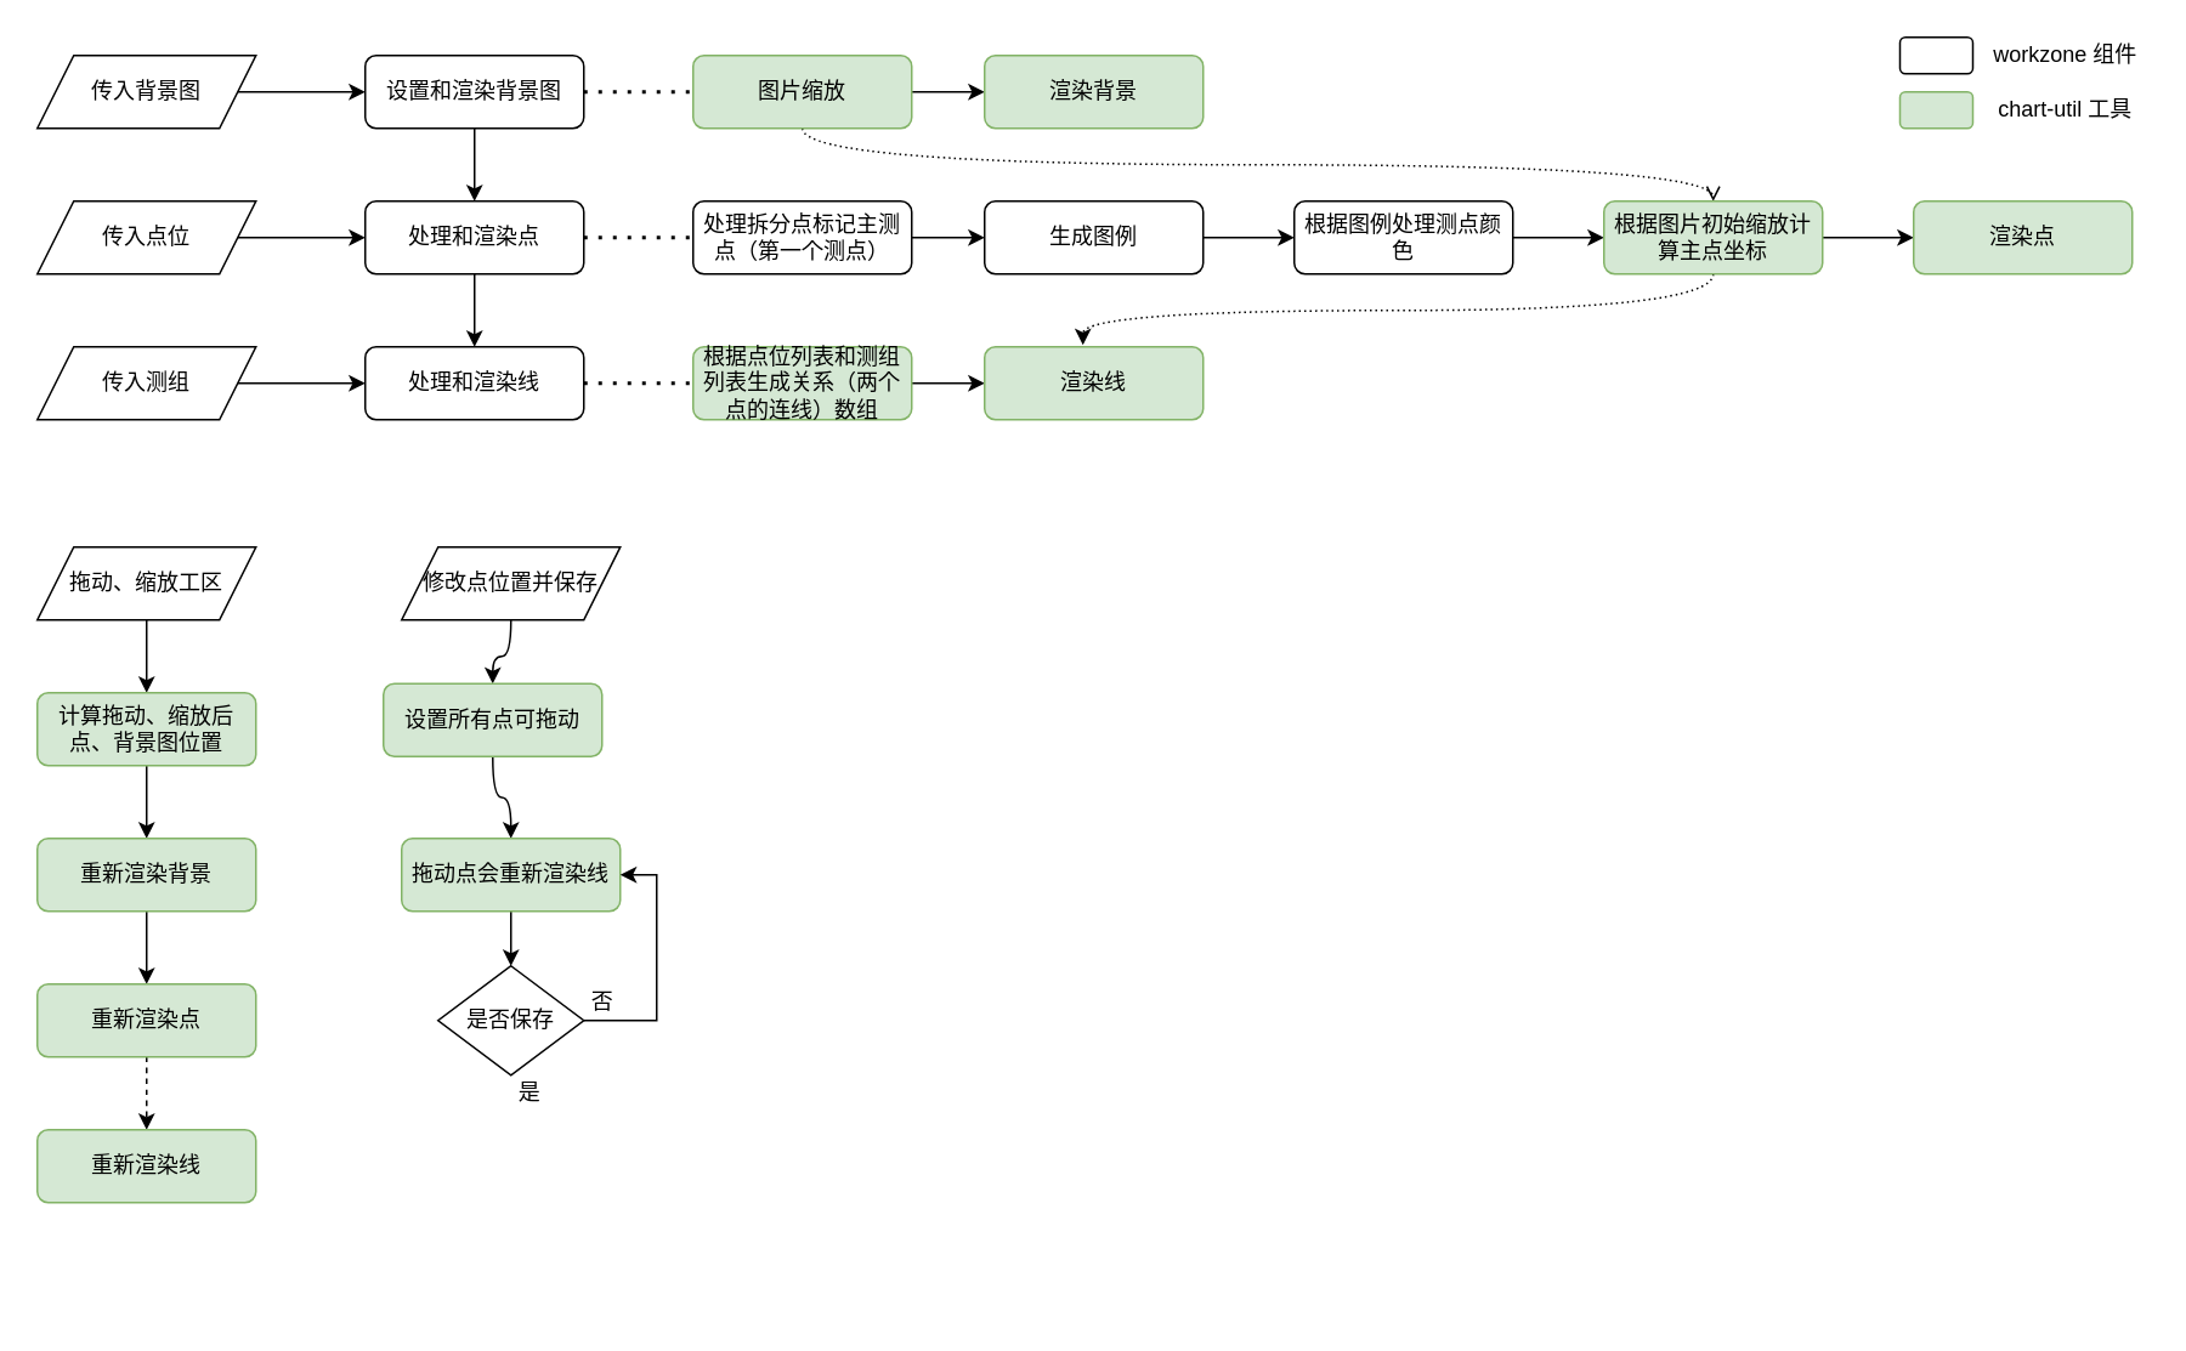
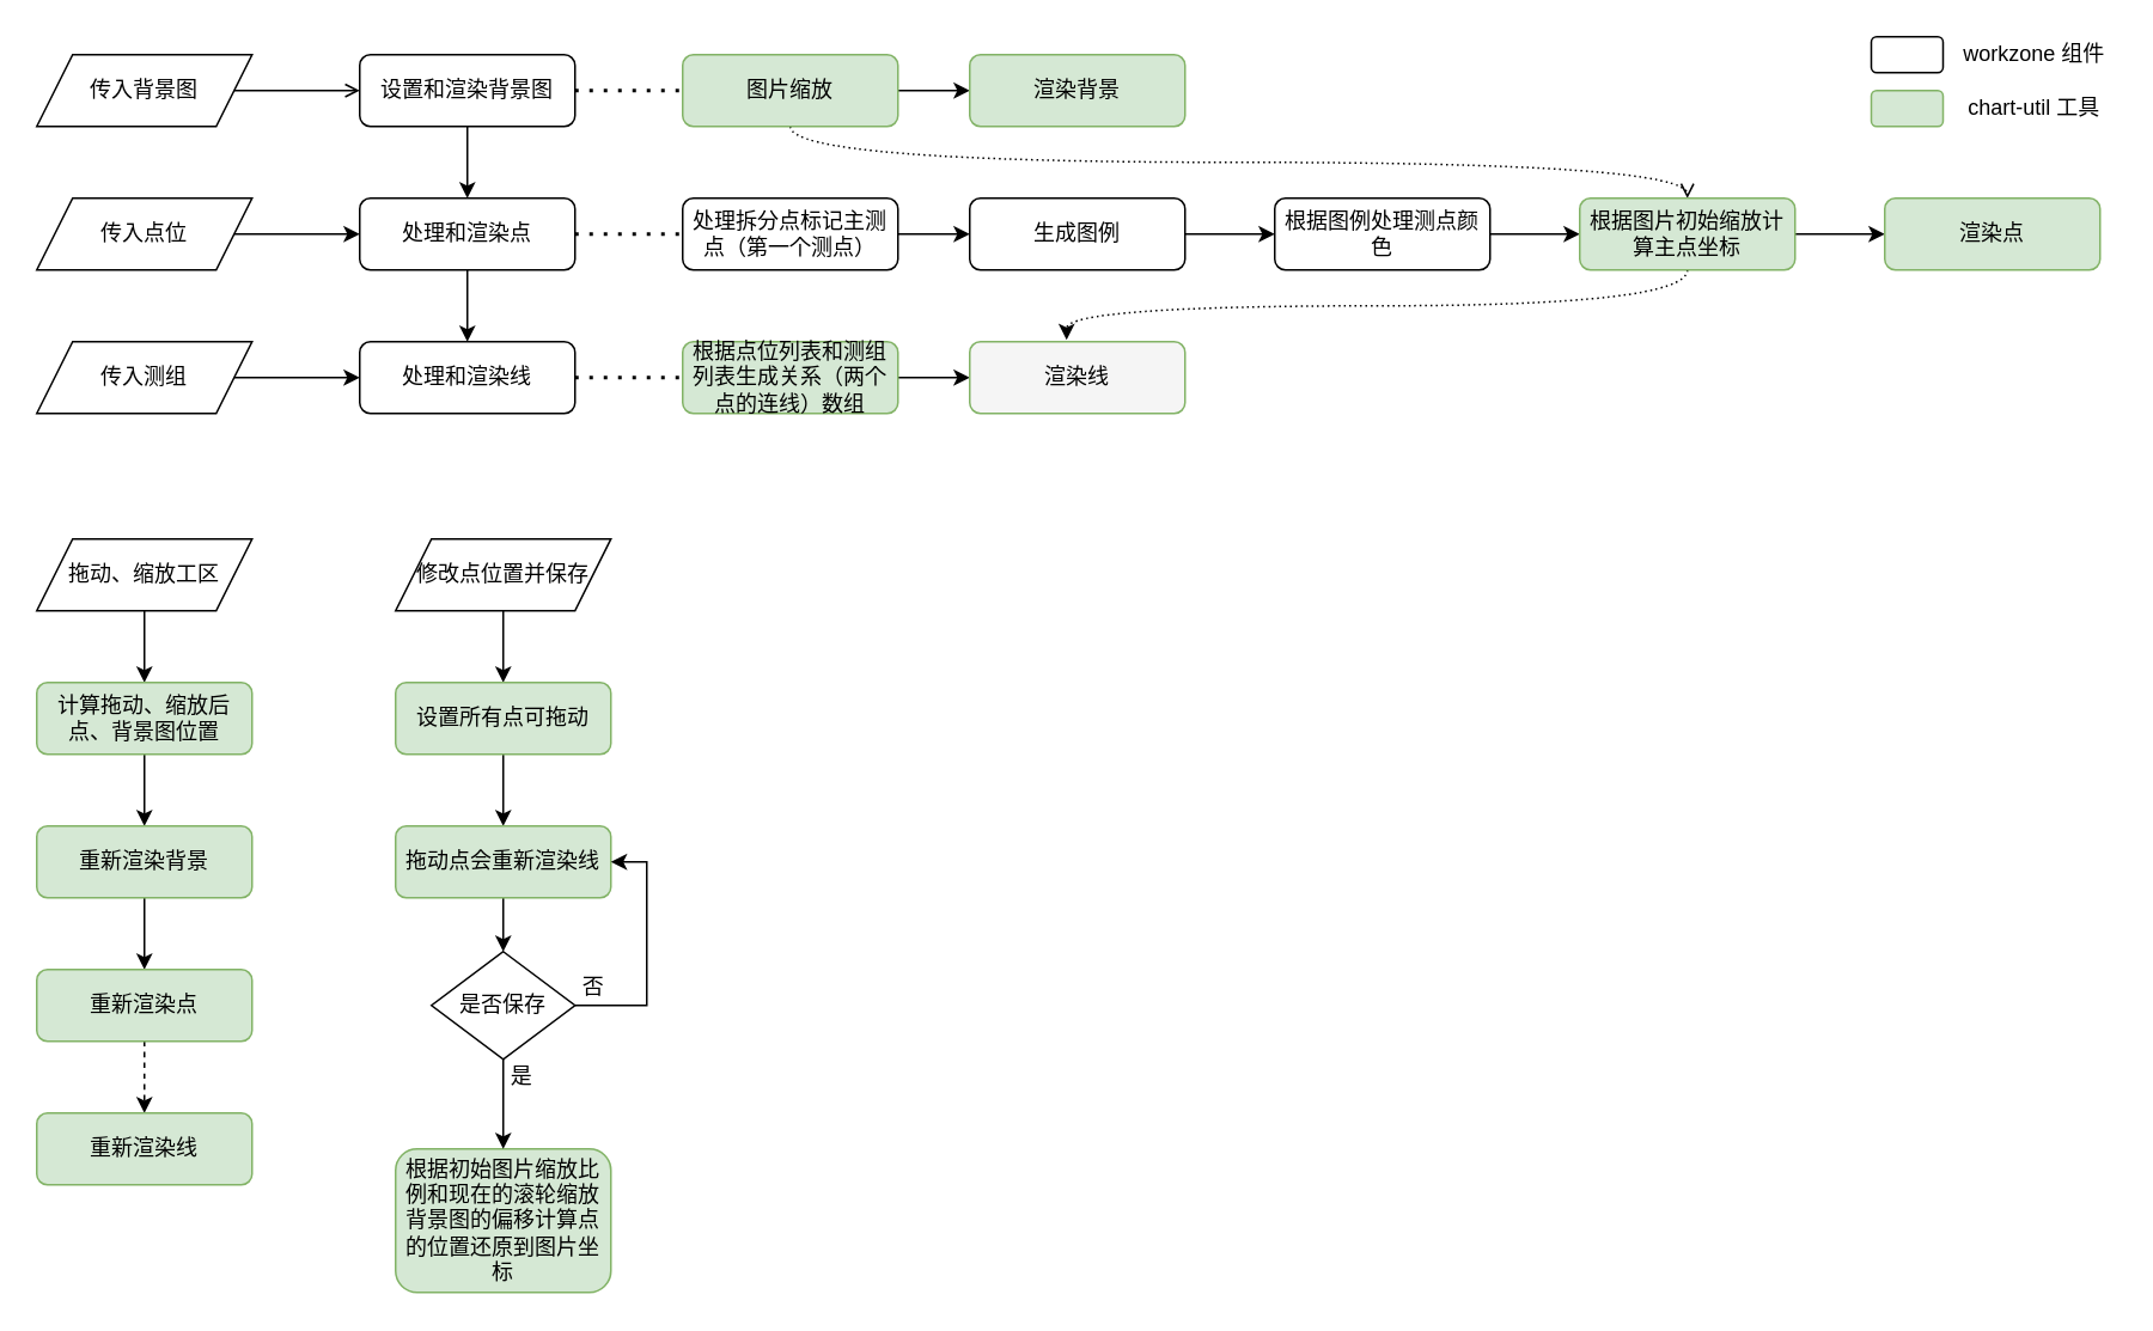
  <mxCell id="0" />
  <mxCell id="1" parent="0" />
  <mxCell id="2" style="edgeStyle=orthogonalEdgeStyle;rounded=0;orthogonalLoop=1;jettySize=auto;html=1;entryX=0.5;entryY=0;entryDx=0;entryDy=0;" edge="1" parent="1" source="3" target="5"><mxGeometry relative="1" as="geometry" /></mxCell>
  <mxCell id="3" value="设置和渲染背景图" style="rounded=1;whiteSpace=wrap;html=1;fontSize=12;glass=0;strokeWidth=1;shadow=0;" parent="1" vertex="1"><mxGeometry x="200" y="30" width="120" height="40" as="geometry" /></mxCell>
  <mxCell id="4" style="edgeStyle=orthogonalEdgeStyle;rounded=0;orthogonalLoop=1;jettySize=auto;html=1;" edge="1" parent="1" source="5" target="6"><mxGeometry relative="1" as="geometry" /></mxCell>
  <mxCell id="5" value="处理和渲染点" style="rounded=1;whiteSpace=wrap;html=1;fontSize=12;glass=0;strokeWidth=1;shadow=0;" vertex="1" parent="1"><mxGeometry x="200" y="110" width="120" height="40" as="geometry" /></mxCell>
  <mxCell id="6" value="处理和渲染线" style="rounded=1;whiteSpace=wrap;html=1;fontSize=12;glass=0;strokeWidth=1;shadow=0;" vertex="1" parent="1"><mxGeometry x="200" y="190" width="120" height="40" as="geometry" /></mxCell>
- <mxCell id="7" style="edgeStyle=orthogonalEdgeStyle;rounded=0;orthogonalLoop=1;jettySize=auto;html=1;entryX=0;entryY=0.5;entryDx=0;entryDy=0;" edge="1" parent="1" source="8" target="3"><mxGeometry relative="1" as="geometry" /></mxCell>
+ <mxCell id="7" style="edgeStyle=orthogonalEdgeStyle;rounded=0;orthogonalLoop=1;jettySize=auto;html=1;entryX=0;entryY=0.5;entryDx=0;entryDy=0;endArrow=open;" edge="1" parent="1" source="8" target="3"><mxGeometry relative="1" as="geometry" /></mxCell>
  <mxCell id="8" value="传入背景图" style="shape=parallelogram;perimeter=parallelogramPerimeter;whiteSpace=wrap;html=1;fixedSize=1;" vertex="1" parent="1"><mxGeometry x="20" y="30" width="120" height="40" as="geometry" /></mxCell>
  <mxCell id="9" style="edgeStyle=orthogonalEdgeStyle;rounded=0;orthogonalLoop=1;jettySize=auto;html=1;entryX=0;entryY=0.5;entryDx=0;entryDy=0;" edge="1" parent="1" source="10" target="5"><mxGeometry relative="1" as="geometry" /></mxCell>
  <mxCell id="10" value="传入点位" style="shape=parallelogram;perimeter=parallelogramPerimeter;whiteSpace=wrap;html=1;fixedSize=1;" vertex="1" parent="1"><mxGeometry x="20" y="110" width="120" height="40" as="geometry" /></mxCell>
  <mxCell id="11" style="edgeStyle=orthogonalEdgeStyle;rounded=0;orthogonalLoop=1;jettySize=auto;html=1;entryX=0;entryY=0.5;entryDx=0;entryDy=0;" edge="1" parent="1" source="12" target="6"><mxGeometry relative="1" as="geometry" /></mxCell>
  <mxCell id="12" value="传入测组" style="shape=parallelogram;perimeter=parallelogramPerimeter;whiteSpace=wrap;html=1;fixedSize=1;" vertex="1" parent="1"><mxGeometry x="20" y="190" width="120" height="40" as="geometry" /></mxCell>
  <mxCell id="13" style="edgeStyle=orthogonalEdgeStyle;rounded=0;orthogonalLoop=1;jettySize=auto;html=1;entryX=0.5;entryY=0;entryDx=0;entryDy=0;curved=1;dashed=1;dashPattern=1 2;exitX=0.5;exitY=1;exitDx=0;exitDy=0;endArrow=open;" edge="1" parent="1" source="15" target="26"><mxGeometry relative="1" as="geometry" /></mxCell>
  <mxCell id="14" style="edgeStyle=orthogonalEdgeStyle;curved=1;rounded=0;orthogonalLoop=1;jettySize=auto;html=1;entryX=0;entryY=0.5;entryDx=0;entryDy=0;" edge="1" parent="1" source="15" target="32"><mxGeometry relative="1" as="geometry" /></mxCell>
  <mxCell id="15" value="图片缩放" style="rounded=1;whiteSpace=wrap;html=1;fontSize=12;glass=0;strokeWidth=1;shadow=0;fillColor=#d5e8d4;strokeColor=#82b366;" vertex="1" parent="1"><mxGeometry x="380" y="30" width="120" height="40" as="geometry" /></mxCell>
  <mxCell id="16" value="" style="endArrow=none;dashed=1;html=1;dashPattern=1 3;strokeWidth=2;exitX=1;exitY=0.5;exitDx=0;exitDy=0;" edge="1" parent="1" source="3" target="15"><mxGeometry width="50" height="50" relative="1" as="geometry"><mxPoint x="570" y="340" as="sourcePoint" /><mxPoint x="500" y="50" as="targetPoint" /></mxGeometry></mxCell>
  <mxCell id="17" style="edgeStyle=orthogonalEdgeStyle;rounded=0;orthogonalLoop=1;jettySize=auto;html=1;" edge="1" parent="1" source="18" target="21"><mxGeometry relative="1" as="geometry" /></mxCell>
  <mxCell id="18" value="处理拆分点标记主测点（第一个测点）" style="rounded=1;whiteSpace=wrap;html=1;fontSize=12;glass=0;strokeWidth=1;shadow=0;" vertex="1" parent="1"><mxGeometry x="380" y="110" width="120" height="40" as="geometry" /></mxCell>
  <mxCell id="19" value="" style="endArrow=none;dashed=1;html=1;dashPattern=1 3;strokeWidth=2;exitX=1;exitY=0.5;exitDx=0;exitDy=0;entryX=0;entryY=0.5;entryDx=0;entryDy=0;" edge="1" parent="1" source="5" target="18"><mxGeometry width="50" height="50" relative="1" as="geometry"><mxPoint x="330" y="60" as="sourcePoint" /><mxPoint x="390" y="60" as="targetPoint" /></mxGeometry></mxCell>
  <mxCell id="20" style="edgeStyle=orthogonalEdgeStyle;rounded=0;orthogonalLoop=1;jettySize=auto;html=1;entryX=0;entryY=0.5;entryDx=0;entryDy=0;" edge="1" parent="1" source="21" target="23"><mxGeometry relative="1" as="geometry" /></mxCell>
  <mxCell id="21" value="生成图例" style="rounded=1;whiteSpace=wrap;html=1;fontSize=12;glass=0;strokeWidth=1;shadow=0;" vertex="1" parent="1"><mxGeometry x="540" y="110" width="120" height="40" as="geometry" /></mxCell>
  <mxCell id="22" style="edgeStyle=orthogonalEdgeStyle;rounded=0;orthogonalLoop=1;jettySize=auto;html=1;entryX=0;entryY=0.5;entryDx=0;entryDy=0;" edge="1" parent="1" source="23" target="26"><mxGeometry relative="1" as="geometry" /></mxCell>
  <mxCell id="23" value="根据图例处理测点颜色" style="rounded=1;whiteSpace=wrap;html=1;fontSize=12;glass=0;strokeWidth=1;shadow=0;" vertex="1" parent="1"><mxGeometry x="710" y="110" width="120" height="40" as="geometry" /></mxCell>
  <mxCell id="24" style="edgeStyle=orthogonalEdgeStyle;curved=1;rounded=0;orthogonalLoop=1;jettySize=auto;html=1;entryX=0;entryY=0.5;entryDx=0;entryDy=0;" edge="1" parent="1" source="26" target="30"><mxGeometry relative="1" as="geometry" /></mxCell>
  <mxCell id="25" style="edgeStyle=orthogonalEdgeStyle;rounded=0;orthogonalLoop=1;jettySize=auto;html=1;entryX=0.45;entryY=-0.025;entryDx=0;entryDy=0;entryPerimeter=0;dashed=1;dashPattern=1 2;curved=1;" edge="1" parent="1" source="26" target="31"><mxGeometry relative="1" as="geometry"><Array as="points"><mxPoint x="940" y="170" /><mxPoint x="594" y="170" /></Array></mxGeometry></mxCell>
  <mxCell id="26" value="根据图片初始缩放计算主点坐标" style="rounded=1;whiteSpace=wrap;html=1;fontSize=12;glass=0;strokeWidth=1;shadow=0;fillColor=#d5e8d4;strokeColor=#82b366;" vertex="1" parent="1"><mxGeometry x="880" y="110" width="120" height="40" as="geometry" /></mxCell>
  <mxCell id="27" style="edgeStyle=orthogonalEdgeStyle;curved=1;rounded=0;orthogonalLoop=1;jettySize=auto;html=1;" edge="1" parent="1" source="28" target="31"><mxGeometry relative="1" as="geometry" /></mxCell>
  <mxCell id="28" value="根据点位列表和测组列表生成关系（两个点的连线）数组" style="rounded=1;whiteSpace=wrap;html=1;fontSize=12;glass=0;strokeWidth=1;shadow=0;fillColor=#d5e8d4;strokeColor=#82b366;" vertex="1" parent="1"><mxGeometry x="380" y="190" width="120" height="40" as="geometry" /></mxCell>
  <mxCell id="29" value="" style="endArrow=none;dashed=1;html=1;dashPattern=1 3;strokeWidth=2;exitX=1;exitY=0.5;exitDx=0;exitDy=0;entryX=0;entryY=0.5;entryDx=0;entryDy=0;" edge="1" parent="1" source="6" target="28"><mxGeometry width="50" height="50" relative="1" as="geometry"><mxPoint x="330" y="140" as="sourcePoint" /><mxPoint x="390" y="140" as="targetPoint" /><Array as="points" /></mxGeometry></mxCell>
  <mxCell id="30" value="渲染点" style="rounded=1;whiteSpace=wrap;html=1;fontSize=12;glass=0;strokeWidth=1;shadow=0;fillColor=#d5e8d4;strokeColor=#82b366;" vertex="1" parent="1"><mxGeometry x="1050" y="110" width="120" height="40" as="geometry" /></mxCell>
- <mxCell id="31" value="渲染线" style="rounded=1;whiteSpace=wrap;html=1;fontSize=12;glass=0;strokeWidth=1;shadow=0;fillColor=#d5e8d4;strokeColor=#82b366;" vertex="1" parent="1"><mxGeometry x="540" y="190" width="120" height="40" as="geometry" /></mxCell>
+ <mxCell id="31" value="渲染线" style="rounded=1;whiteSpace=wrap;html=1;fontSize=12;glass=0;strokeWidth=1;shadow=0;fillColor=#f5f5f5;strokeColor=#82b366;" vertex="1" parent="1"><mxGeometry x="540" y="190" width="120" height="40" as="geometry" /></mxCell>
  <mxCell id="32" value="渲染背景" style="rounded=1;whiteSpace=wrap;html=1;fontSize=12;glass=0;strokeWidth=1;shadow=0;fillColor=#d5e8d4;strokeColor=#82b366;" vertex="1" parent="1"><mxGeometry x="540" y="30" width="120" height="40" as="geometry" /></mxCell>
  <mxCell id="33" value="" style="rounded=1;whiteSpace=wrap;html=1;fontSize=12;glass=0;strokeWidth=1;shadow=0;" vertex="1" parent="1"><mxGeometry x="1042.5" width="40" height="20" as="geometry" y="20" /></mxCell>
  <mxCell id="34" value="workzone 组件" style="text;html=1;align=center;verticalAlign=middle;resizable=0;points=[];autosize=1;" vertex="1" parent="1"><mxGeometry x="1087.5" width="90" height="20" as="geometry" y="20" /></mxCell>
  <mxCell id="35" value="" style="rounded=1;whiteSpace=wrap;html=1;fontSize=12;glass=0;strokeWidth=1;shadow=0;fillColor=#d5e8d4;strokeColor=#82b366;" vertex="1" parent="1"><mxGeometry x="1042.5" y="50" width="40" height="20" as="geometry" /></mxCell>
  <mxCell id="36" value="chart-util 工具" style="text;html=1;align=center;verticalAlign=middle;resizable=0;points=[];autosize=1;" vertex="1" parent="1"><mxGeometry x="1087.5" y="50" width="90" height="20" as="geometry" /></mxCell>
  <mxCell id="37" style="edgeStyle=orthogonalEdgeStyle;curved=1;rounded=0;orthogonalLoop=1;jettySize=auto;html=1;" edge="1" parent="1" source="38" target="40"><mxGeometry relative="1" as="geometry" /></mxCell>
  <mxCell id="38" value="拖动、缩放工区" style="shape=parallelogram;perimeter=parallelogramPerimeter;whiteSpace=wrap;html=1;fixedSize=1;" vertex="1" parent="1"><mxGeometry x="20" y="300" width="120" height="40" as="geometry" /></mxCell>
  <mxCell id="39" style="edgeStyle=orthogonalEdgeStyle;curved=1;rounded=0;orthogonalLoop=1;jettySize=auto;html=1;" edge="1" parent="1" source="40" target="42"><mxGeometry relative="1" as="geometry" /></mxCell>
  <mxCell id="40" value="计算拖动、缩放后点、背景图位置" style="rounded=1;whiteSpace=wrap;html=1;fontSize=12;glass=0;strokeWidth=1;shadow=0;fillColor=#d5e8d4;strokeColor=#82b366;" vertex="1" parent="1"><mxGeometry x="20" y="380" width="120" height="40" as="geometry" /></mxCell>
  <mxCell id="41" style="edgeStyle=orthogonalEdgeStyle;curved=1;rounded=0;orthogonalLoop=1;jettySize=auto;html=1;" edge="1" parent="1" source="42" target="44"><mxGeometry relative="1" as="geometry" /></mxCell>
  <mxCell id="42" value="重新渲染背景" style="rounded=1;whiteSpace=wrap;html=1;fontSize=12;glass=0;strokeWidth=1;shadow=0;fillColor=#d5e8d4;strokeColor=#82b366;" vertex="1" parent="1"><mxGeometry x="20" y="460" width="120" height="40" as="geometry" /></mxCell>
  <mxCell id="43" style="edgeStyle=orthogonalEdgeStyle;curved=1;rounded=0;orthogonalLoop=1;jettySize=auto;html=1;dashed=1;" edge="1" parent="1" source="44" target="45"><mxGeometry relative="1" as="geometry" /></mxCell>
  <mxCell id="44" value="重新渲染点" style="rounded=1;whiteSpace=wrap;html=1;fontSize=12;glass=0;strokeWidth=1;shadow=0;fillColor=#d5e8d4;strokeColor=#82b366;" vertex="1" parent="1"><mxGeometry x="20" y="540" width="120" height="40" as="geometry" /></mxCell>
  <mxCell id="45" value="重新渲染线" style="rounded=1;whiteSpace=wrap;html=1;fontSize=12;glass=0;strokeWidth=1;shadow=0;fillColor=#d5e8d4;strokeColor=#82b366;" vertex="1" parent="1"><mxGeometry x="20" y="620" width="120" height="40" as="geometry" /></mxCell>
  <mxCell id="46" style="edgeStyle=orthogonalEdgeStyle;curved=1;rounded=0;orthogonalLoop=1;jettySize=auto;html=1;" edge="1" parent="1" source="47" target="49"><mxGeometry relative="1" as="geometry" /></mxCell>
  <mxCell id="47" value="修改点位置并保存" style="shape=parallelogram;perimeter=parallelogramPerimeter;whiteSpace=wrap;html=1;fixedSize=1;" vertex="1" parent="1"><mxGeometry x="220" y="300" width="120" height="40" as="geometry" /></mxCell>
  <mxCell id="48" style="edgeStyle=orthogonalEdgeStyle;curved=1;rounded=0;orthogonalLoop=1;jettySize=auto;html=1;" edge="1" parent="1" source="49" target="51"><mxGeometry relative="1" as="geometry" /></mxCell>
- <mxCell id="49" value="设置所有点可拖动" style="rounded=1;whiteSpace=wrap;html=1;fontSize=12;glass=0;strokeWidth=1;shadow=0;fillColor=#d5e8d4;strokeColor=#82b366;" vertex="1" parent="1"><mxGeometry x="210" y="375" width="120" height="40" as="geometry" /></mxCell>
+ <mxCell id="49" value="设置所有点可拖动" style="rounded=1;whiteSpace=wrap;html=1;fontSize=12;glass=0;strokeWidth=1;shadow=0;fillColor=#d5e8d4;strokeColor=#82b366;" vertex="1" parent="1"><mxGeometry x="220" y="380" width="120" height="40" as="geometry" /></mxCell>
  <mxCell id="50" style="edgeStyle=orthogonalEdgeStyle;curved=1;rounded=0;orthogonalLoop=1;jettySize=auto;html=1;entryX=0.5;entryY=0;entryDx=0;entryDy=0;" edge="1" parent="1" source="51" target="55"><mxGeometry relative="1" as="geometry"><mxPoint x="280" y="530" as="targetPoint" /></mxGeometry></mxCell>
  <mxCell id="51" value="拖动点会重新渲染线" style="rounded=1;whiteSpace=wrap;html=1;fontSize=12;glass=0;strokeWidth=1;shadow=0;fillColor=#d5e8d4;strokeColor=#82b366;" vertex="1" parent="1"><mxGeometry x="220" y="460" width="120" height="40" as="geometry" /></mxCell>
+ <mxCell id="52" value="根据初始图片缩放比例和现在的滚轮缩放背景图的偏移计算点的位置还原到图片坐标" style="rounded=1;whiteSpace=wrap;html=1;fontSize=12;glass=0;strokeWidth=1;shadow=0;fillColor=#d5e8d4;strokeColor=#82b366;" vertex="1" parent="1"><mxGeometry x="220" y="640" width="120" height="80" as="geometry" /></mxCell>
+ <mxCell id="53" style="edgeStyle=orthogonalEdgeStyle;curved=1;rounded=0;orthogonalLoop=1;jettySize=auto;html=1;" edge="1" parent="1" source="55" target="52"><mxGeometry relative="1" as="geometry" /></mxCell>
  <mxCell id="54" style="edgeStyle=orthogonalEdgeStyle;rounded=0;orthogonalLoop=1;jettySize=auto;html=1;entryX=1;entryY=0.5;entryDx=0;entryDy=0;" edge="1" parent="1" source="55" target="51"><mxGeometry relative="1" as="geometry"><Array as="points"><mxPoint x="360" y="560" /><mxPoint x="360" y="480" /></Array></mxGeometry></mxCell>
  <mxCell id="55" value="是否保存" style="rhombus;whiteSpace=wrap;html=1;" vertex="1" parent="1"><mxGeometry x="240" y="530" width="80" height="60" as="geometry" /></mxCell>
  <mxCell id="56" value="是" style="text;html=1;align=center;verticalAlign=middle;resizable=0;points=[];autosize=1;" vertex="1" parent="1"><mxGeometry x="275" y="590" width="30" height="20" as="geometry" /></mxCell>
  <mxCell id="57" value="否" style="text;html=1;align=center;verticalAlign=middle;resizable=0;points=[];autosize=1;" vertex="1" parent="1"><mxGeometry x="315" y="540" width="30" height="20" as="geometry" /></mxCell>
